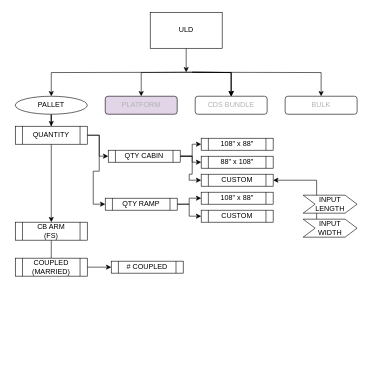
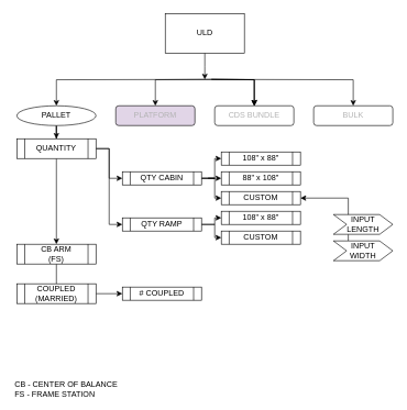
  <mxCell id="0" />
  <mxCell id="1" parent="0" />
  <mxCell id="2" style="edgeStyle=orthogonalEdgeStyle;rounded=0;orthogonalLoop=1;jettySize=auto;html=1;entryX=0.5;entryY=0;entryDx=0;entryDy=0;exitX=0.5;exitY=1;exitDx=0;exitDy=0;exitPerimeter=0;" edge="1" parent="1" target="9"><mxGeometry relative="1" as="geometry"><mxPoint x="320" y="120" as="sourcePoint" /></mxGeometry></mxCell>
  <mxCell id="3" style="edgeStyle=orthogonalEdgeStyle;rounded=0;orthogonalLoop=1;jettySize=auto;html=1;entryX=0.5;entryY=0;entryDx=0;entryDy=0;" edge="1" parent="1" target="10"><mxGeometry relative="1" as="geometry"><mxPoint x="320" y="120" as="sourcePoint" /></mxGeometry></mxCell>
  <mxCell id="4" style="edgeStyle=orthogonalEdgeStyle;rounded=0;orthogonalLoop=1;jettySize=auto;html=1;entryX=0.5;entryY=0;entryDx=0;entryDy=0;" edge="1" parent="1" target="11"><mxGeometry relative="1" as="geometry"><mxPoint x="320" y="120" as="sourcePoint" /></mxGeometry></mxCell>
  <mxCell id="5" style="edgeStyle=orthogonalEdgeStyle;rounded=0;orthogonalLoop=1;jettySize=auto;html=1;entryX=0.5;entryY=0;entryDx=0;entryDy=0;exitX=0.5;exitY=1;exitDx=0;exitDy=0;exitPerimeter=0;" edge="1" parent="1" target="12"><mxGeometry relative="1" as="geometry"><mxPoint x="320" y="120" as="sourcePoint" /></mxGeometry></mxCell>
  <mxCell id="6" value="" style="edgeStyle=orthogonalEdgeStyle;rounded=0;orthogonalLoop=1;jettySize=auto;html=1;" edge="1" parent="1" target="11"><mxGeometry relative="1" as="geometry"><mxPoint x="320" y="120" as="sourcePoint" /></mxGeometry></mxCell>
  <mxCell id="7" value="" style="edgeStyle=orthogonalEdgeStyle;rounded=0;orthogonalLoop=1;jettySize=auto;html=1;labelPosition=left;verticalLabelPosition=top;align=right;verticalAlign=bottom;" edge="1" parent="1" target="11"><mxGeometry relative="1" as="geometry"><mxPoint x="320" y="120" as="sourcePoint" /></mxGeometry></mxCell>
  <mxCell id="8" style="edgeStyle=orthogonalEdgeStyle;rounded=0;orthogonalLoop=1;jettySize=auto;html=1;" edge="1" parent="1" source="9" target="16"><mxGeometry relative="1" as="geometry" /></mxCell>
  <mxCell id="9" value="PALLET" style="ellipse;whiteSpace=wrap;html=1;" vertex="1" parent="1"><mxGeometry x="25" y="160" width="120" height="30" as="geometry" /></mxCell>
  <mxCell id="10" value="PLATFORM" style="rounded=1;whiteSpace=wrap;html=1;fontColor=#B3B3B3;fillColor=#e1d5e7;" vertex="1" parent="1"><mxGeometry x="175" y="160" width="120" height="30" as="geometry" /></mxCell>
  <mxCell id="11" value="CDS BUNDLE" style="rounded=1;whiteSpace=wrap;html=1;fontColor=#B3B3B3;" vertex="1" parent="1"><mxGeometry x="325" y="160" width="120" height="30" as="geometry" /></mxCell>
  <mxCell id="12" value="BULK" style="rounded=1;whiteSpace=wrap;html=1;fontColor=#B3B3B3;" vertex="1" parent="1"><mxGeometry x="475" y="160" width="120" height="30" as="geometry" /></mxCell>
  <mxCell id="13" style="edgeStyle=orthogonalEdgeStyle;rounded=0;orthogonalLoop=1;jettySize=auto;html=1;entryX=0;entryY=0.5;entryDx=0;entryDy=0;" edge="1" parent="1" source="16" target="20"><mxGeometry relative="1" as="geometry" /></mxCell>
  <mxCell id="14" style="edgeStyle=orthogonalEdgeStyle;rounded=0;orthogonalLoop=1;jettySize=auto;html=1;entryX=0;entryY=0.5;entryDx=0;entryDy=0;" edge="1" parent="1" source="16" target="23"><mxGeometry relative="1" as="geometry" /></mxCell>
  <mxCell id="15" style="edgeStyle=orthogonalEdgeStyle;rounded=0;orthogonalLoop=1;jettySize=auto;html=1;" edge="1" parent="1" source="16" target="32"><mxGeometry relative="1" as="geometry" /></mxCell>
  <mxCell id="16" value="QUANTITY" style="shape=process;whiteSpace=wrap;html=1;backgroundOutline=1;" vertex="1" parent="1"><mxGeometry x="25" y="210" width="120" height="30" as="geometry" /></mxCell>
  <mxCell id="17" style="edgeStyle=orthogonalEdgeStyle;rounded=0;orthogonalLoop=1;jettySize=auto;html=1;entryX=0;entryY=0.5;entryDx=0;entryDy=0;" edge="1" parent="1" source="20" target="24"><mxGeometry relative="1" as="geometry" /></mxCell>
  <mxCell id="18" style="edgeStyle=orthogonalEdgeStyle;rounded=0;orthogonalLoop=1;jettySize=auto;html=1;entryX=0;entryY=0.5;entryDx=0;entryDy=0;" edge="1" parent="1" source="20" target="25"><mxGeometry relative="1" as="geometry" /></mxCell>
  <mxCell id="19" style="edgeStyle=orthogonalEdgeStyle;rounded=0;orthogonalLoop=1;jettySize=auto;html=1;entryX=0;entryY=0.5;entryDx=0;entryDy=0;" edge="1" parent="1" source="20" target="26"><mxGeometry relative="1" as="geometry" /></mxCell>
- <mxCell id="20" value="QTY CABIN" style="shape=process;whiteSpace=wrap;html=1;backgroundOutline=1;" vertex="1" parent="1"><mxGeometry x="180" y="250" width="120" height="20" as="geometry" /></mxCell>
+ <mxCell id="20" value="QTY CABIN" style="shape=process;whiteSpace=wrap;html=1;backgroundOutline=1;" vertex="1" parent="1"><mxGeometry x="185" y="260" width="120" height="20" as="geometry" /></mxCell>
  <mxCell id="21" style="edgeStyle=orthogonalEdgeStyle;rounded=0;orthogonalLoop=1;jettySize=auto;html=1;" edge="1" parent="1" source="23" target="27"><mxGeometry relative="1" as="geometry" /></mxCell>
  <mxCell id="22" style="edgeStyle=orthogonalEdgeStyle;rounded=0;orthogonalLoop=1;jettySize=auto;html=1;entryX=0;entryY=0.5;entryDx=0;entryDy=0;" edge="1" parent="1" source="23" target="28"><mxGeometry relative="1" as="geometry" /></mxCell>
- <mxCell id="23" value="QTY RAMP" style="shape=process;whiteSpace=wrap;html=1;backgroundOutline=1;" vertex="1" parent="1"><mxGeometry x="175" y="330" width="120" height="20" as="geometry" /></mxCell>
+ <mxCell id="23" value="QTY RAMP" style="shape=process;whiteSpace=wrap;html=1;backgroundOutline=1;" vertex="1" parent="1"><mxGeometry x="185" y="330" width="120" height="20" as="geometry" /></mxCell>
  <mxCell id="24" value="108&quot; x 88&quot;" style="shape=process;whiteSpace=wrap;html=1;backgroundOutline=1;" vertex="1" parent="1"><mxGeometry x="335" y="230" width="120" height="20" as="geometry" /></mxCell>
  <mxCell id="25" value="88&quot; x 108&quot;" style="shape=process;whiteSpace=wrap;html=1;backgroundOutline=1;" vertex="1" parent="1"><mxGeometry x="335" y="260" width="120" height="20" as="geometry" /></mxCell>
  <mxCell id="26" value="CUSTOM" style="shape=process;whiteSpace=wrap;html=1;backgroundOutline=1;" vertex="1" parent="1"><mxGeometry x="335" y="290" width="120" height="20" as="geometry" /></mxCell>
  <mxCell id="27" value="108&quot; x 88&quot;" style="shape=process;whiteSpace=wrap;html=1;backgroundOutline=1;" vertex="1" parent="1"><mxGeometry x="335" y="320" width="120" height="20" as="geometry" /></mxCell>
  <mxCell id="28" value="CUSTOM" style="shape=process;whiteSpace=wrap;html=1;backgroundOutline=1;" vertex="1" parent="1"><mxGeometry x="335" y="350" width="120" height="20" as="geometry" /></mxCell>
  <mxCell id="29" style="edgeStyle=orthogonalEdgeStyle;rounded=0;orthogonalLoop=1;jettySize=auto;html=1;" edge="1" parent="1" source="30"><mxGeometry relative="1" as="geometry"><mxPoint x="310" y="120" as="targetPoint" /></mxGeometry></mxCell>
  <mxCell id="30" value="ULD" style="rounded=0;whiteSpace=wrap;html=1;" vertex="1" parent="1"><mxGeometry x="250" y="20" width="120" height="60" as="geometry" /></mxCell>
  <mxCell id="31" style="edgeStyle=orthogonalEdgeStyle;rounded=0;orthogonalLoop=1;jettySize=auto;html=1;exitX=0.5;exitY=1;exitDx=0;exitDy=0;entryX=0.5;entryY=0;entryDx=0;entryDy=0;fontColor=#000000;endArrow=none;" edge="1" parent="1" source="32" target="35"><mxGeometry relative="1" as="geometry" /></mxCell>
  <mxCell id="32" value="CB ARM&lt;br&gt;(FS)" style="shape=process;whiteSpace=wrap;html=1;backgroundOutline=1;" vertex="1" parent="1"><mxGeometry x="25" y="370" width="120" height="30" as="geometry" /></mxCell>
+ <mxCell id="33" value="CB - CENTER OF BALANCE&lt;br&gt;FS - FRAME STATION" style="text;html=1;strokeColor=none;fillColor=none;align=left;verticalAlign=middle;whiteSpace=wrap;rounded=0;" vertex="1" parent="1"><mxGeometry x="20" y="580" width="190" height="20" as="geometry" /></mxCell>
  <mxCell id="34" style="edgeStyle=orthogonalEdgeStyle;rounded=0;orthogonalLoop=1;jettySize=auto;html=1;exitX=1;exitY=0.5;exitDx=0;exitDy=0;entryX=0;entryY=0.5;entryDx=0;entryDy=0;fontColor=#000000;" edge="1" parent="1" source="35" target="36"><mxGeometry relative="1" as="geometry" /></mxCell>
  <mxCell id="35" value="COUPLED&lt;br&gt;(MARRIED)" style="shape=process;whiteSpace=wrap;html=1;backgroundOutline=1;" vertex="1" parent="1"><mxGeometry x="25" y="430" width="120" height="30" as="geometry" /></mxCell>
  <mxCell id="36" value="# COUPLED" style="shape=process;whiteSpace=wrap;html=1;backgroundOutline=1;" vertex="1" parent="1"><mxGeometry x="185" y="435" width="120" height="20" as="geometry" /></mxCell>
  <mxCell id="37" style="edgeStyle=orthogonalEdgeStyle;rounded=0;orthogonalLoop=1;jettySize=auto;html=1;exitX=0.25;exitY=0;exitDx=0;exitDy=0;entryX=1;entryY=0.5;entryDx=0;entryDy=0;fontColor=#000000;" edge="1" parent="1" source="38" target="26"><mxGeometry relative="1" as="geometry" /></mxCell>
  <mxCell id="38" value="INPUT&lt;br&gt;WIDTH" style="shape=step;perimeter=stepPerimeter;whiteSpace=wrap;html=1;fixedSize=1;fontColor=#000000;align=center;" vertex="1" parent="1"><mxGeometry x="505" y="365" width="90" height="30" as="geometry" /></mxCell>
  <mxCell id="39" value="INPUT&lt;br&gt;LENGTH" style="shape=step;perimeter=stepPerimeter;whiteSpace=wrap;html=1;fixedSize=1;fontColor=#000000;align=center;" vertex="1" parent="1"><mxGeometry x="505" y="325" width="90" height="30" as="geometry" /></mxCell>
